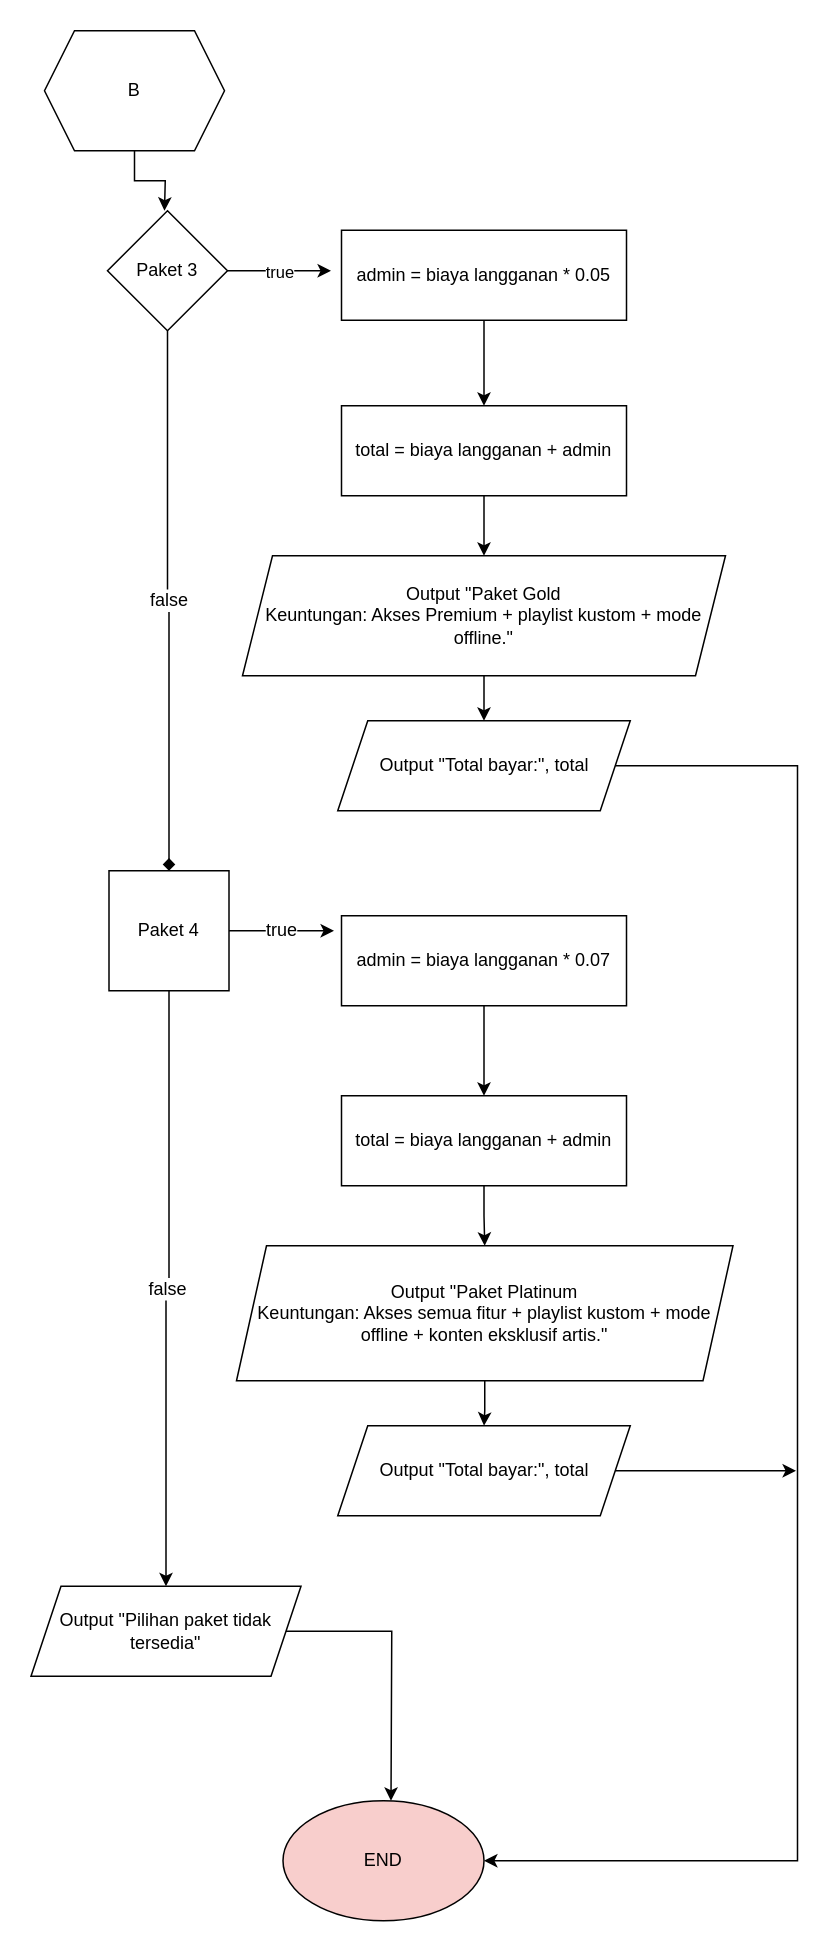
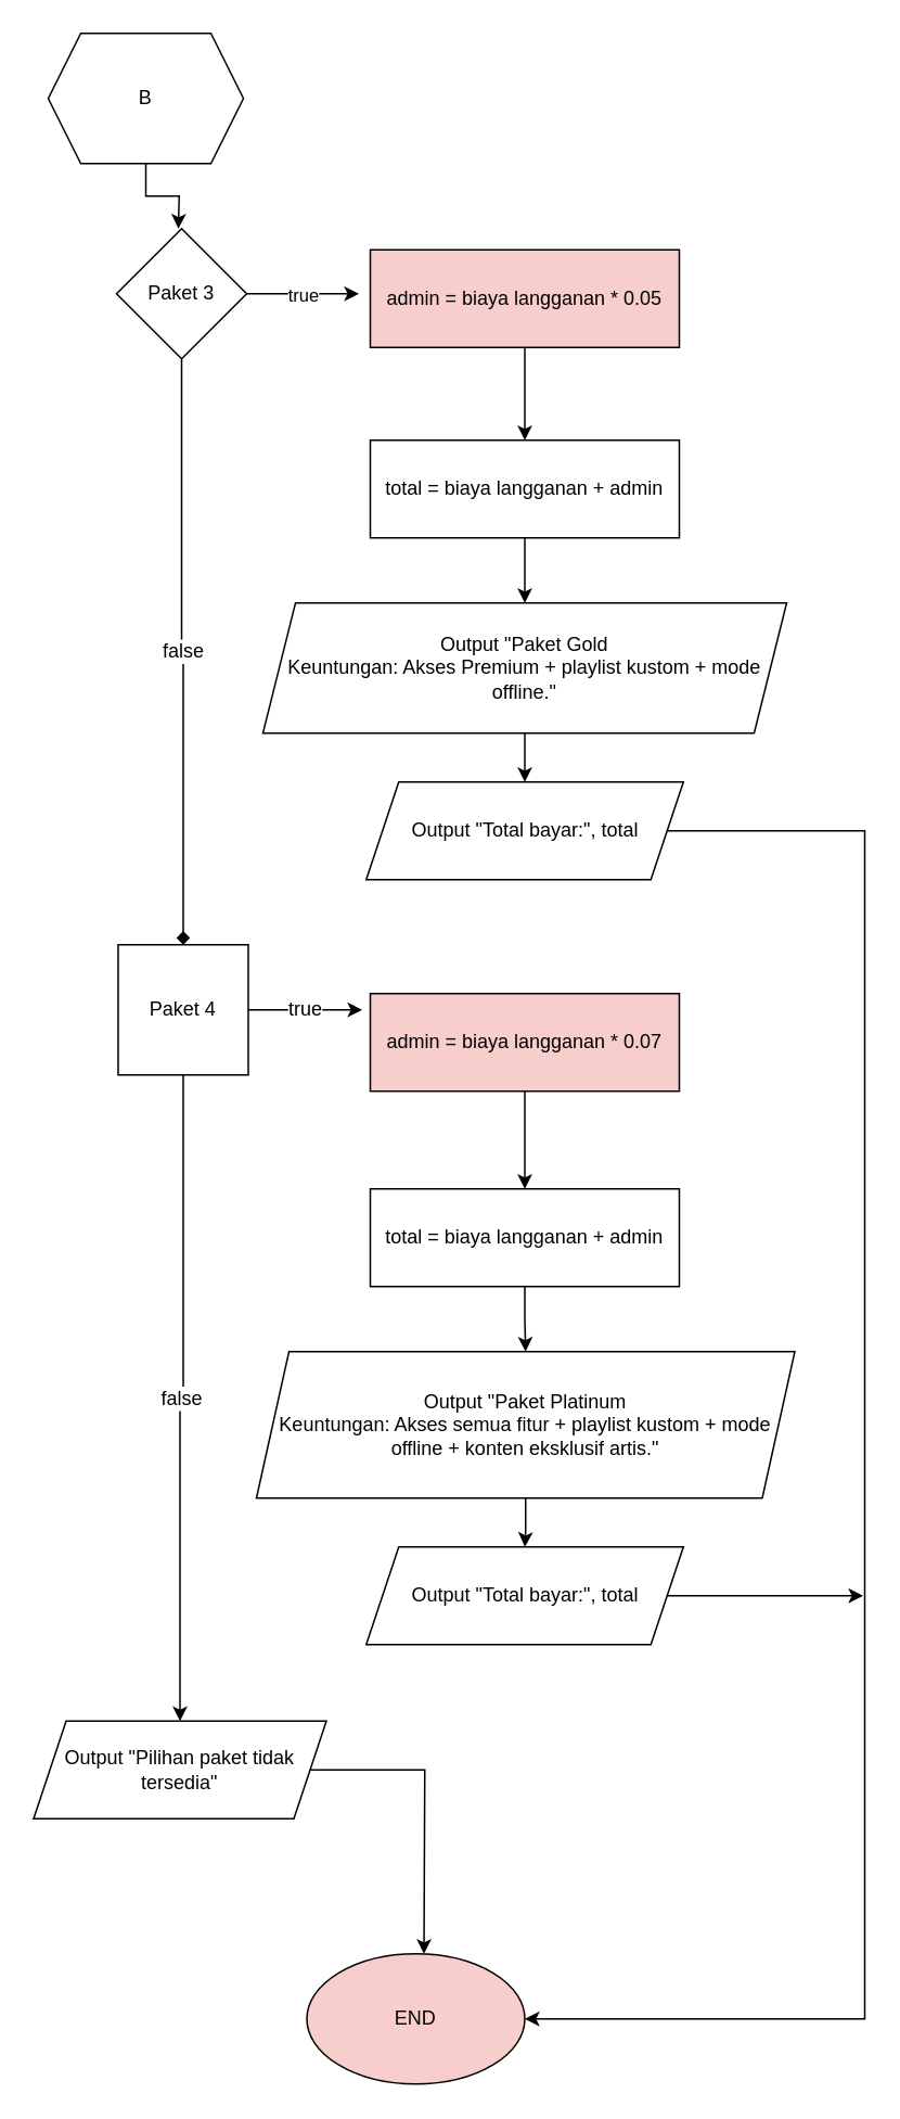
  <mxCell id="0" />
  <mxCell id="1" parent="0" />
  <mxCell id="2" value="false" style="edgeStyle=orthogonalEdgeStyle;rounded=0;orthogonalLoop=1;jettySize=auto;html=1;fontFamily=Helvetica;fontSize=12;fontColor=default;endArrow=diamond;" parent="1" source="4" target="15" edge="1"><mxGeometry relative="1" as="geometry" /></mxCell>
  <mxCell id="3" value="true" style="edgeStyle=orthogonalEdgeStyle;rounded=0;orthogonalLoop=1;jettySize=auto;html=1;exitX=1;exitY=0.5;exitDx=0;exitDy=0;" parent="1" source="4" edge="1"><mxGeometry relative="1" as="geometry"><mxPoint x="220" y="180" as="targetPoint" /></mxGeometry></mxCell>
  <mxCell id="4" value="Paket 3" style="rhombus;whiteSpace=wrap;html=1;" parent="1" vertex="1"><mxGeometry x="71" y="140" width="80" height="80" as="geometry" /></mxCell>
  <mxCell id="5" style="edgeStyle=orthogonalEdgeStyle;rounded=0;orthogonalLoop=1;jettySize=auto;html=1;exitX=0.5;exitY=1;exitDx=0;exitDy=0;entryX=0.5;entryY=0;entryDx=0;entryDy=0;fontFamily=Helvetica;fontSize=12;fontColor=default;" parent="1" source="6" target="8" edge="1"><mxGeometry relative="1" as="geometry" /></mxCell>
- <mxCell id="6" value="admin = biaya langganan * 0.05" style="whiteSpace=wrap;html=1;" parent="1" vertex="1"><mxGeometry x="227" y="153" width="190" height="60" as="geometry" /></mxCell>
+ <mxCell id="6" value="admin = biaya langganan * 0.05" style="whiteSpace=wrap;html=1;fillColor=#f8cecc;" parent="1" vertex="1"><mxGeometry x="227" y="153" width="190" height="60" as="geometry" /></mxCell>
  <mxCell id="7" style="edgeStyle=orthogonalEdgeStyle;rounded=0;orthogonalLoop=1;jettySize=auto;html=1;exitX=0.5;exitY=1;exitDx=0;exitDy=0;entryX=0.5;entryY=0;entryDx=0;entryDy=0;fontFamily=Helvetica;fontSize=12;fontColor=default;" parent="1" source="8" target="12" edge="1"><mxGeometry relative="1" as="geometry" /></mxCell>
  <mxCell id="8" value="total = biaya langganan + admin" style="whiteSpace=wrap;html=1;" parent="1" vertex="1"><mxGeometry x="227" y="270" width="190" height="60" as="geometry" /></mxCell>
  <mxCell id="9" style="edgeStyle=orthogonalEdgeStyle;rounded=0;orthogonalLoop=1;jettySize=auto;html=1;exitX=1;exitY=0.5;exitDx=0;exitDy=0;entryX=1;entryY=0.5;entryDx=0;entryDy=0;" parent="1" source="10" edge="1" target="26"><mxGeometry relative="1" as="geometry"><mxPoint x="330" y="1250" as="targetPoint" /><Array as="points"><mxPoint x="531" y="510" /><mxPoint x="531" y="1240" /></Array></mxGeometry></mxCell>
  <mxCell id="10" value="Output &quot;Total bayar:&quot;, total" style="shape=parallelogram;perimeter=parallelogramPerimeter;whiteSpace=wrap;html=1;fixedSize=1;" parent="1" vertex="1"><mxGeometry x="224.5" y="480" width="195" height="60" as="geometry" /></mxCell>
  <mxCell id="11" style="edgeStyle=orthogonalEdgeStyle;rounded=0;orthogonalLoop=1;jettySize=auto;html=1;exitX=0.5;exitY=1;exitDx=0;exitDy=0;fontFamily=Helvetica;fontSize=12;fontColor=default;" parent="1" source="12" target="10" edge="1"><mxGeometry relative="1" as="geometry" /></mxCell>
  <mxCell id="12" value="Output &quot;Paket Gold&lt;div&gt;Keuntungan: Akses Premium + playlist kustom + mode offline.&quot;&lt;/div&gt;" style="shape=parallelogram;perimeter=parallelogramPerimeter;whiteSpace=wrap;html=1;fixedSize=1;" parent="1" vertex="1"><mxGeometry x="161" y="370" width="322" height="80" as="geometry" /></mxCell>
  <mxCell id="13" value="true" style="edgeStyle=orthogonalEdgeStyle;rounded=0;orthogonalLoop=1;jettySize=auto;html=1;exitX=1;exitY=0.5;exitDx=0;exitDy=0;fontFamily=Helvetica;fontSize=12;fontColor=default;" parent="1" source="15" edge="1"><mxGeometry relative="1" as="geometry"><mxPoint x="222" y="620" as="targetPoint" /></mxGeometry></mxCell>
  <mxCell id="14" value="false" style="edgeStyle=orthogonalEdgeStyle;rounded=0;orthogonalLoop=1;jettySize=auto;html=1;fontFamily=Helvetica;fontSize=12;fontColor=default;" parent="1" source="15" target="25" edge="1"><mxGeometry relative="1" as="geometry" /></mxCell>
  <mxCell id="15" value="Paket 4" style="whiteSpace=wrap;html=1;rounded=0;" parent="1" vertex="1"><mxGeometry x="72" y="580" width="80" height="80" as="geometry" /></mxCell>
  <mxCell id="16" style="edgeStyle=orthogonalEdgeStyle;rounded=0;orthogonalLoop=1;jettySize=auto;html=1;exitX=0.5;exitY=1;exitDx=0;exitDy=0;entryX=0.5;entryY=0;entryDx=0;entryDy=0;fontFamily=Helvetica;fontSize=12;fontColor=default;" parent="1" source="17" target="19" edge="1"><mxGeometry relative="1" as="geometry" /></mxCell>
- <mxCell id="17" value="admin = biaya langganan * 0.07" style="whiteSpace=wrap;html=1;" parent="1" vertex="1"><mxGeometry x="227" y="610" width="190" height="60" as="geometry" /></mxCell>
+ <mxCell id="17" value="admin = biaya langganan * 0.07" style="whiteSpace=wrap;html=1;fillColor=#f8cecc;" parent="1" vertex="1"><mxGeometry x="227" y="610" width="190" height="60" as="geometry" /></mxCell>
  <mxCell id="18" style="edgeStyle=orthogonalEdgeStyle;rounded=0;orthogonalLoop=1;jettySize=auto;html=1;exitX=0.5;exitY=1;exitDx=0;exitDy=0;entryX=0.5;entryY=0;entryDx=0;entryDy=0;fontFamily=Helvetica;fontSize=12;fontColor=default;" parent="1" source="19" target="23" edge="1"><mxGeometry relative="1" as="geometry" /></mxCell>
  <mxCell id="19" value="total = biaya langganan + admin" style="whiteSpace=wrap;html=1;" parent="1" vertex="1"><mxGeometry x="227" y="730" width="190" height="60" as="geometry" /></mxCell>
  <mxCell id="20" style="edgeStyle=orthogonalEdgeStyle;rounded=0;orthogonalLoop=1;jettySize=auto;html=1;exitX=1;exitY=0.5;exitDx=0;exitDy=0;" parent="1" source="21" edge="1"><mxGeometry relative="1" as="geometry"><mxPoint x="530" y="980" as="targetPoint" /></mxGeometry></mxCell>
  <mxCell id="21" value="Output &quot;Total bayar:&quot;, total" style="shape=parallelogram;perimeter=parallelogramPerimeter;whiteSpace=wrap;html=1;fixedSize=1;" parent="1" vertex="1"><mxGeometry x="224.5" y="950" width="195" height="60" as="geometry" /></mxCell>
  <mxCell id="22" style="edgeStyle=orthogonalEdgeStyle;rounded=0;orthogonalLoop=1;jettySize=auto;html=1;exitX=0.5;exitY=1;exitDx=0;exitDy=0;fontFamily=Helvetica;fontSize=12;fontColor=default;" parent="1" source="23" target="21" edge="1"><mxGeometry relative="1" as="geometry" /></mxCell>
  <mxCell id="23" value="Output &quot;Paket Platinum&lt;div&gt;Keuntungan: Akses semua fitur + playlist kustom + mode offline + konten eksklusif artis.&quot;&lt;/div&gt;" style="shape=parallelogram;perimeter=parallelogramPerimeter;whiteSpace=wrap;html=1;fixedSize=1;" parent="1" vertex="1"><mxGeometry x="157" y="830" width="331" height="90" as="geometry" /></mxCell>
  <mxCell id="24" style="edgeStyle=orthogonalEdgeStyle;rounded=0;orthogonalLoop=1;jettySize=auto;html=1;exitX=1;exitY=0.5;exitDx=0;exitDy=0;" edge="1" parent="1" source="25"><mxGeometry relative="1" as="geometry"><mxPoint x="260" y="1200" as="targetPoint" /></mxGeometry></mxCell>
  <mxCell id="25" value="Output &quot;Pilihan paket tidak tersedia&quot;" style="shape=parallelogram;perimeter=parallelogramPerimeter;whiteSpace=wrap;html=1;fixedSize=1;" parent="1" vertex="1"><mxGeometry x="20" y="1057" width="180" height="60" as="geometry" /></mxCell>
  <mxCell id="26" value="END" style="ellipse;whiteSpace=wrap;html=1;fillColor=#f8cecc;" parent="1" vertex="1"><mxGeometry x="188" y="1200" width="134" height="80" as="geometry" /></mxCell>
  <mxCell id="27" style="edgeStyle=orthogonalEdgeStyle;rounded=0;orthogonalLoop=1;jettySize=auto;html=1;exitX=0.5;exitY=1;exitDx=0;exitDy=0;" parent="1" source="28" edge="1"><mxGeometry relative="1" as="geometry"><mxPoint x="109" y="140" as="targetPoint" /></mxGeometry></mxCell>
  <mxCell id="28" value="B" style="shape=hexagon;perimeter=hexagonPerimeter2;whiteSpace=wrap;html=1;fixedSize=1;" parent="1" vertex="1"><mxGeometry x="29" y="20" width="120" height="80" as="geometry" /></mxCell>
